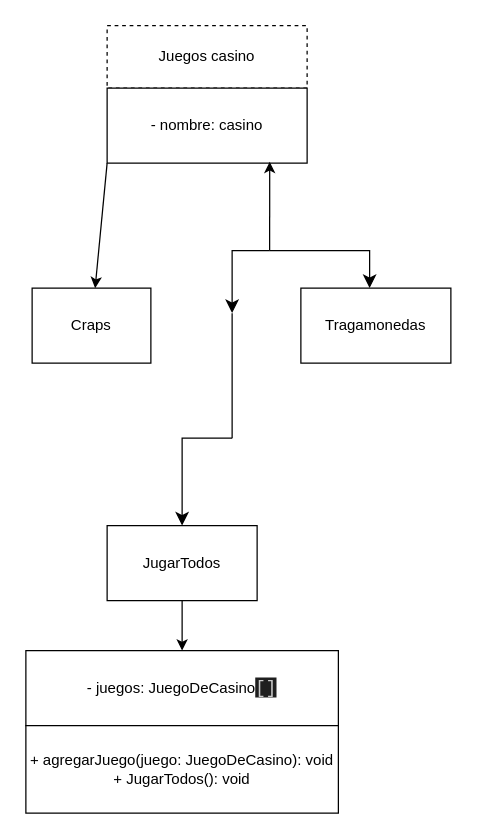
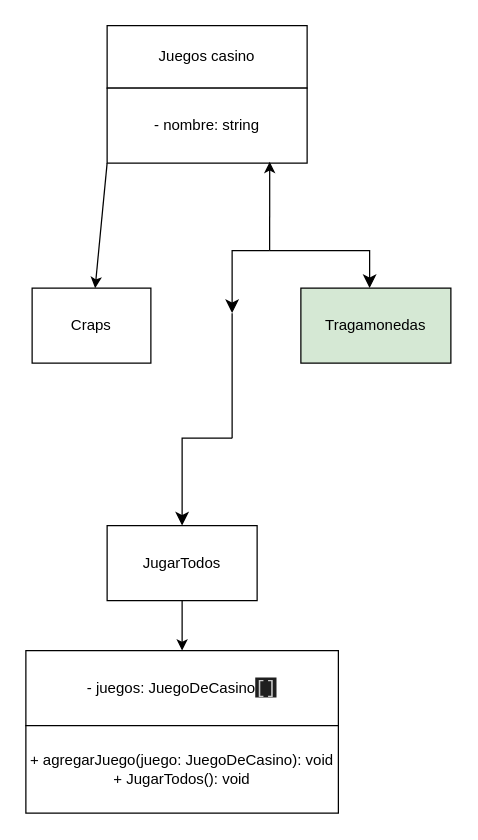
  <mxCell id="0" />
  <mxCell id="1" parent="0" />
- <mxCell id="2" value="Juegos casino" style="rounded=0;whiteSpace=wrap;html=1;dashed=1;" vertex="1" parent="1"><mxGeometry x="85" y="20" width="160" height="50" as="geometry" /></mxCell>
- <mxCell id="3" value="- nombre: casino" style="rounded=0;whiteSpace=wrap;html=1;" vertex="1" parent="1"><mxGeometry x="85" y="70" width="160" height="60" as="geometry" /></mxCell>
+ <mxCell id="2" value="Juegos casino" style="rounded=0;whiteSpace=wrap;html=1;" vertex="1" parent="1"><mxGeometry x="85" y="20" width="160" height="50" as="geometry" /></mxCell>
+ <mxCell id="3" value="- nombre: string" style="rounded=0;whiteSpace=wrap;html=1;" vertex="1" parent="1"><mxGeometry x="85" y="70" width="160" height="60" as="geometry" /></mxCell>
  <mxCell id="4" value="" style="endArrow=classic;html=1;exitX=0;exitY=1;exitDx=0;exitDy=0;" edge="1" parent="1" source="3" target="5"><mxGeometry width="50" height="50" relative="1" as="geometry"><mxPoint x="165" y="270" as="sourcePoint" /><mxPoint x="125" y="230" as="targetPoint" /></mxGeometry></mxCell>
  <mxCell id="5" value="Craps" style="rounded=0;whiteSpace=wrap;html=1;" vertex="1" parent="1"><mxGeometry x="25" y="230" width="95" height="60" as="geometry" /></mxCell>
  <mxCell id="6" value="" style="edgeStyle=segmentEdgeStyle;endArrow=classic;html=1;curved=0;rounded=0;endSize=8;startSize=8;" edge="1" parent="1"><mxGeometry width="50" height="50" relative="1" as="geometry"><mxPoint x="215" y="200" as="sourcePoint" /><mxPoint x="295" y="230" as="targetPoint" /></mxGeometry></mxCell>
  <mxCell id="7" value="" style="endArrow=classic;html=1;entryX=0.813;entryY=0.983;entryDx=0;entryDy=0;entryPerimeter=0;" edge="1" parent="1" target="3"><mxGeometry width="50" height="50" relative="1" as="geometry"><mxPoint x="215" y="200" as="sourcePoint" /><mxPoint x="215" y="220" as="targetPoint" /></mxGeometry></mxCell>
- <mxCell id="8" value="Tragamonedas" style="rounded=0;whiteSpace=wrap;html=1;" vertex="1" parent="1"><mxGeometry x="240" y="230" width="120" height="60" as="geometry" /></mxCell>
+ <mxCell id="8" value="Tragamonedas" style="rounded=0;whiteSpace=wrap;html=1;fillColor=#d5e8d4;" vertex="1" parent="1"><mxGeometry x="240" y="230" width="120" height="60" as="geometry" /></mxCell>
  <mxCell id="9" value="" style="edgeStyle=segmentEdgeStyle;endArrow=classic;html=1;curved=0;rounded=0;endSize=8;startSize=8;" edge="1" parent="1"><mxGeometry width="50" height="50" relative="1" as="geometry"><mxPoint x="215" y="200" as="sourcePoint" /><mxPoint x="185" y="250" as="targetPoint" /></mxGeometry></mxCell>
  <mxCell id="10" value="" style="endArrow=none;html=1;" edge="1" parent="1"><mxGeometry width="50" height="50" relative="1" as="geometry"><mxPoint x="185" y="350" as="sourcePoint" /><mxPoint x="185" y="250" as="targetPoint" /></mxGeometry></mxCell>
  <mxCell id="11" value="" style="edgeStyle=segmentEdgeStyle;endArrow=classic;html=1;curved=0;rounded=0;endSize=8;startSize=8;" edge="1" parent="1"><mxGeometry width="50" height="50" relative="1" as="geometry"><mxPoint x="185" y="350" as="sourcePoint" /><mxPoint x="145" y="420" as="targetPoint" /></mxGeometry></mxCell>
  <mxCell id="12" value="JugarTodos" style="rounded=0;whiteSpace=wrap;html=1;" vertex="1" parent="1"><mxGeometry x="85" y="420" width="120" height="60" as="geometry" /></mxCell>
  <mxCell id="13" value="" style="endArrow=classic;html=1;exitX=0.5;exitY=1;exitDx=0;exitDy=0;" edge="1" parent="1" source="12"><mxGeometry width="50" height="50" relative="1" as="geometry"><mxPoint x="165" y="470" as="sourcePoint" /><mxPoint x="145" y="520" as="targetPoint" /><Array as="points" /></mxGeometry></mxCell>
  <mxCell id="14" value="- juegos: JuegoDeCasino&lt;span style=&quot;background-color: rgb(31, 31, 31); color: rgb(204, 204, 204); font-family: Consolas, &amp;quot;Courier New&amp;quot;, monospace; font-size: 14px;&quot;&gt;[]&lt;/span&gt;" style="rounded=0;whiteSpace=wrap;html=1;" vertex="1" parent="1"><mxGeometry x="20" y="520" width="250" height="60" as="geometry" /></mxCell>
  <mxCell id="15" value="+ agregarJuego(juego: JuegoDeCasino): void&lt;br&gt;+ JugarTodos(): void" style="rounded=0;whiteSpace=wrap;html=1;" vertex="1" parent="1"><mxGeometry x="20" y="580" width="250" height="70" as="geometry" /></mxCell>
